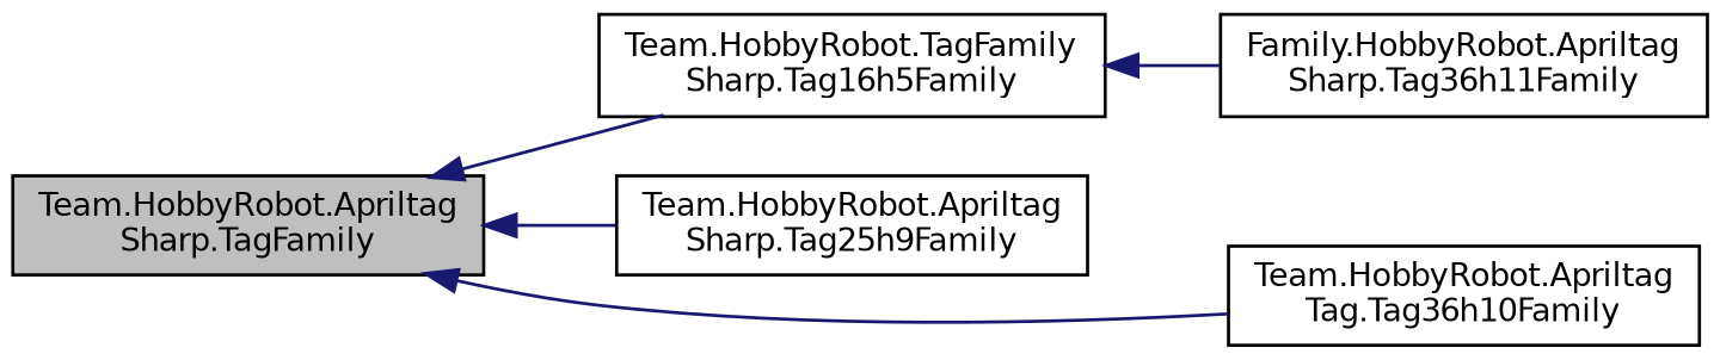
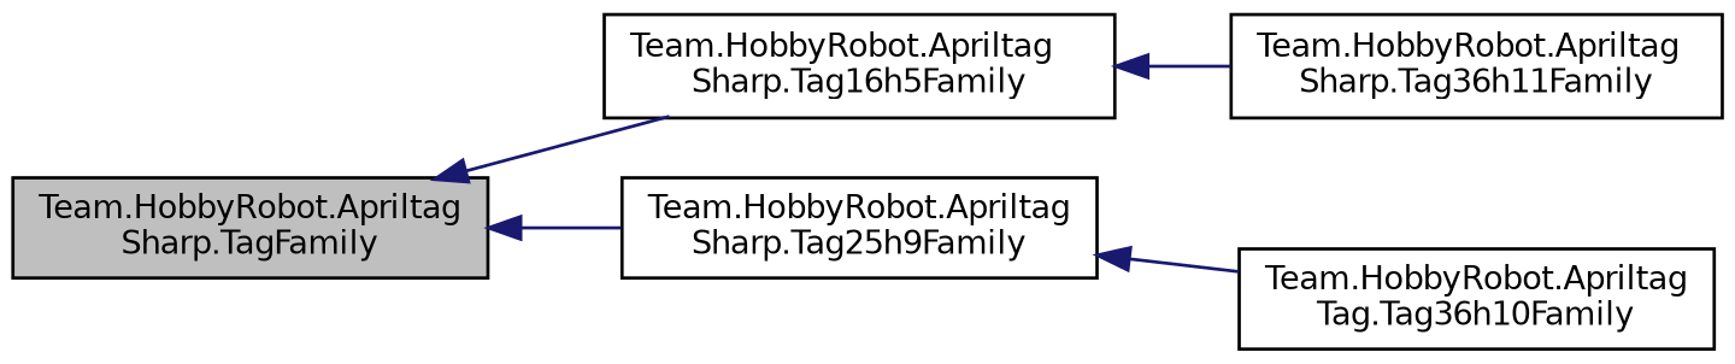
  digraph {
    rankdir=LR
    node [color=black fillcolor=white fontname=Helvetica fontsize=10 shape=record style=filled]
    edge [color=midnightblue dir=back fontname=Helvetica fontsize=10 labelfontname=Helvetica labelfontsize=10 style=solid]
    n1 [fillcolor=grey75 fontcolor=black height=0.2 label="Team.HobbyRobot.Apriltag\lSharp.TagFamily" width=0.4]
-   n2 [height=0.2 label="Team.HobbyRobot.TagFamily\lSharp.Tag16h5Family" width=0.4]
+   n2 [height=0.2 label="Team.HobbyRobot.Apriltag\lSharp.Tag16h5Family" width=0.4]
    n3 [height=0.2 label="Team.HobbyRobot.Apriltag\lSharp.Tag25h9Family" width=0.4]
    n4 [height=0.2 label="Team.HobbyRobot.Apriltag\lTag.Tag36h10Family" width=0.4]
-   n5 [height=0.2 label="Family.HobbyRobot.Apriltag\lSharp.Tag36h11Family" width=0.4]
+   n5 [height=0.2 label="Team.HobbyRobot.Apriltag\lSharp.Tag36h11Family" width=0.4]
    n1 -> n2
    n1 -> n3
-   n1 -> n4
+   n3 -> n4
    n2 -> n5
  }
